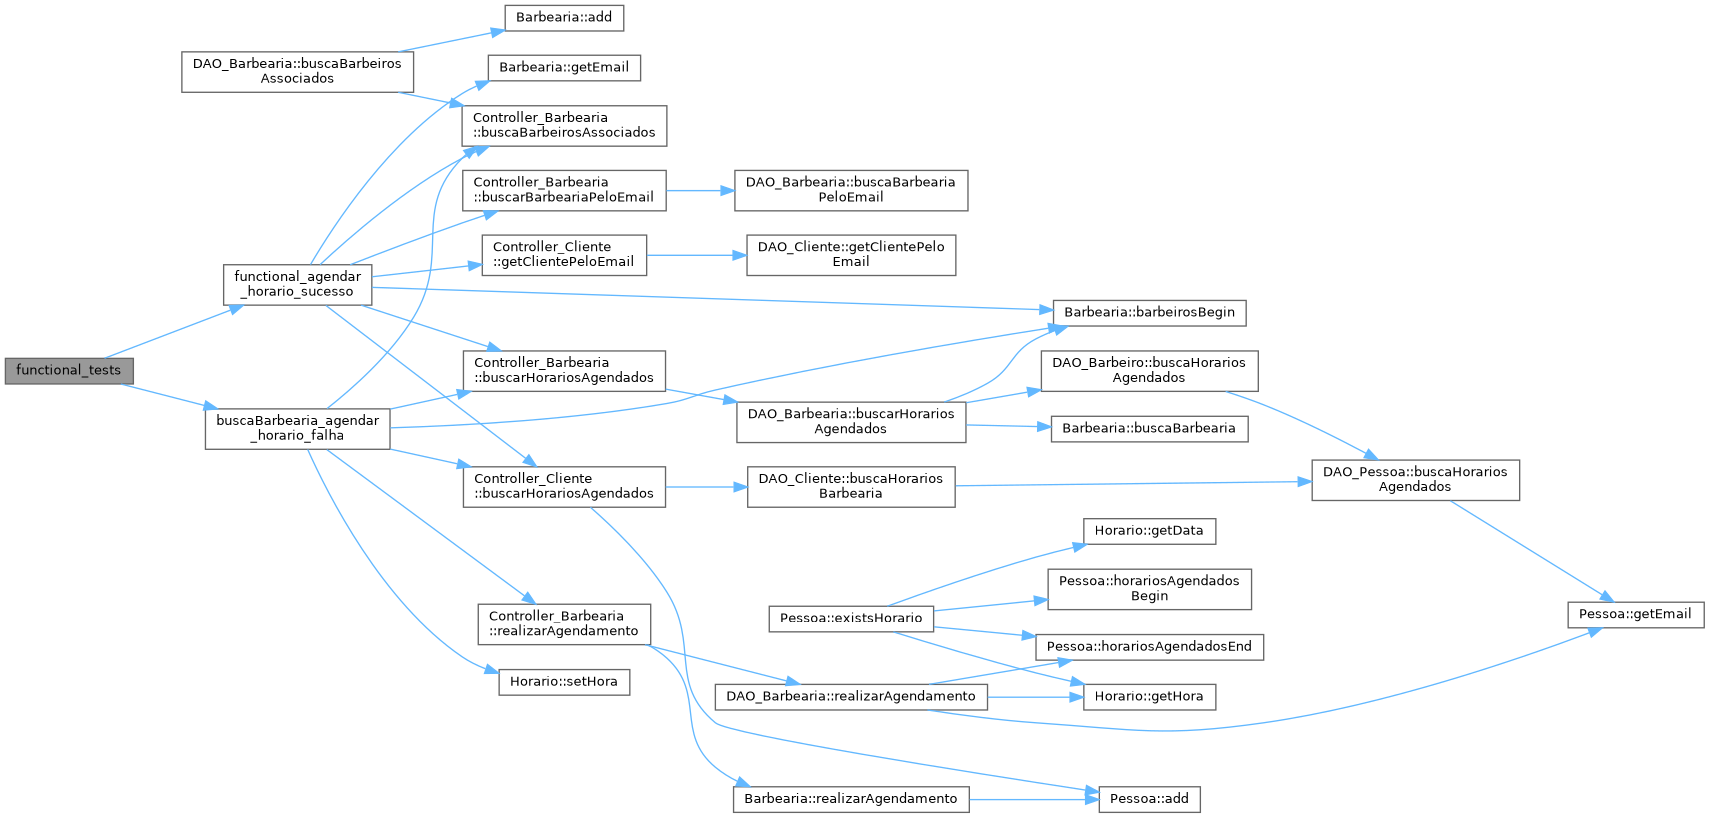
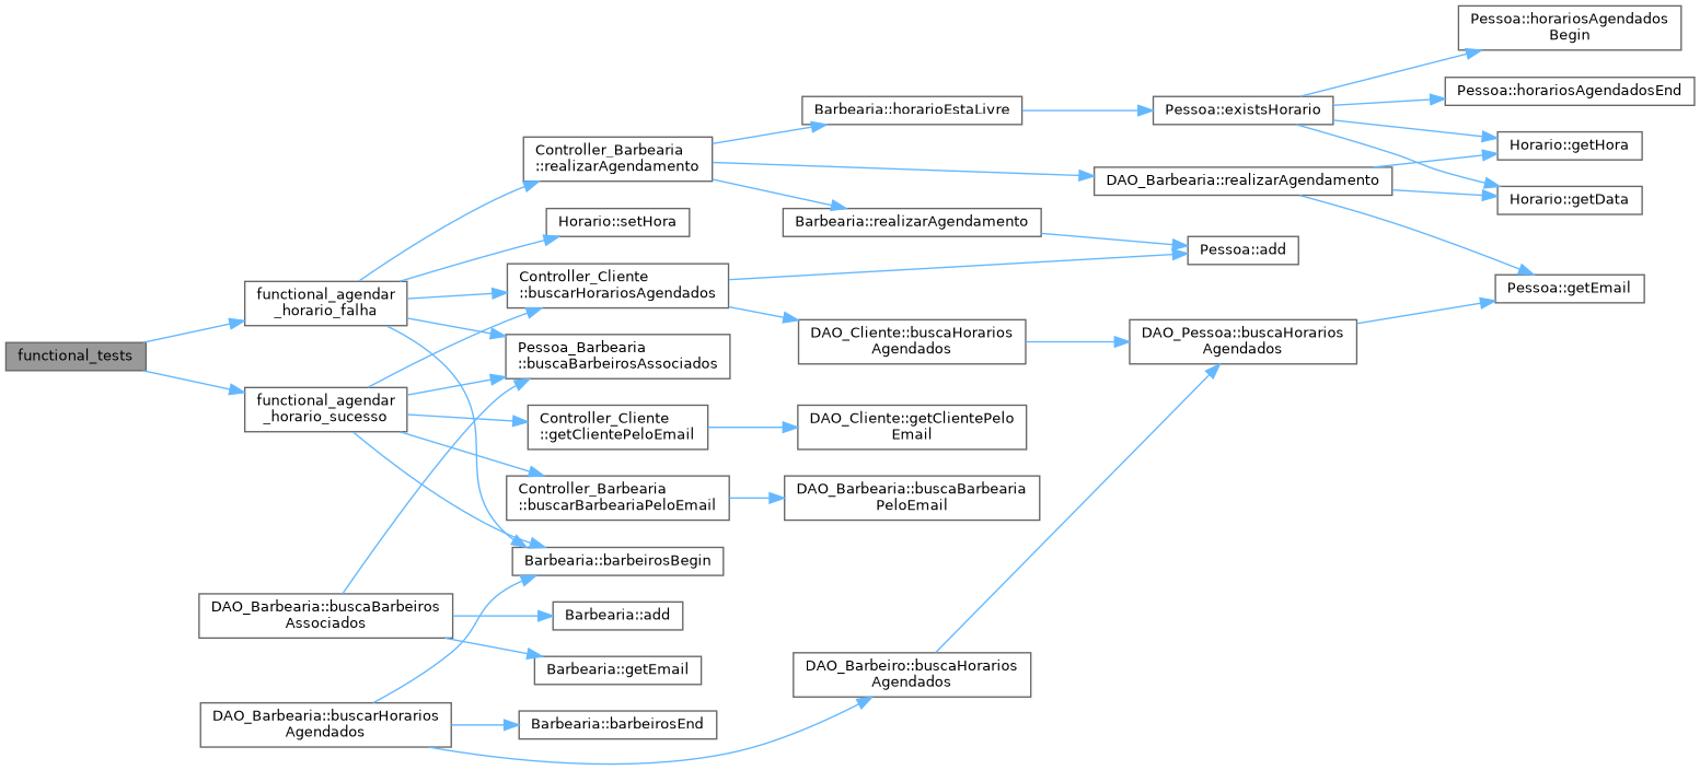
  digraph {
    rankdir=LR
    node [color=grey40 fillcolor=white fontname=Helvetica fontsize=10 shape=box style=filled]
    edge [color=steelblue1 fontname=Helvetica fontsize=10 labelfontname=Helvetica labelfontsize=10 style=solid]
    n1 [color=gray40 fillcolor=grey60 fontcolor=black height=0.2 label=functional_tests width=0.4]
-   n2 [height=0.2 label="buscaBarbearia_agendar\l_horario_falha" width=0.4]
+   n2 [height=0.2 label="functional_agendar\l_horario_falha" width=0.4]
    n3 [height=0.2 label="functional_agendar\l_horario_sucesso" width=0.4]
    n4 [height=0.2 label="Barbearia::barbeirosBegin" width=0.4]
-   n5 [height=0.2 label="Controller_Barbearia\l::buscaBarbeirosAssociados" width=0.4]
-   n6 [height=0.2 label="Controller_Barbearia\l::buscarHorariosAgendados" width=0.4]
+   n5 [height=0.2 label="Pessoa_Barbearia\l::buscaBarbeirosAssociados" width=0.4]
    n7 [height=0.2 label="Controller_Cliente\l::buscarHorariosAgendados" width=0.4]
    n8 [height=0.2 label="Controller_Barbearia\l::realizarAgendamento" width=0.4]
    n9 [height=0.2 label="Horario::setHora" width=0.4]
    n10 [height=0.2 label="Controller_Barbearia\l::buscarBarbeariaPeloEmail" width=0.4]
    n11 [height=0.2 label="Controller_Cliente\l::getClientePeloEmail" width=0.4]
    n12 [height=0.2 label="DAO_Barbearia::buscaBarbearia\lPeloEmail" width=0.4]
    n13 [height=0.2 label="DAO_Barbearia::buscarHorarios\lAgendados" width=0.4]
    n14 [height=0.2 label="Pessoa::add" width=0.4]
-   n15 [height=0.2 label="DAO_Cliente::buscaHorarios\lBarbearia" width=0.4]
+   n15 [height=0.2 label="DAO_Cliente::buscaHorarios\lAgendados" width=0.4]
    n16 [height=0.2 label="DAO_Cliente::getClientePelo\lEmail" width=0.4]
+   n17 [height=0.2 label="Barbearia::horarioEstaLivre" width=0.4]
    n18 [height=0.2 label="DAO_Barbearia::realizarAgendamento" width=0.4]
    n19 [height=0.2 label="Barbearia::realizarAgendamento" width=0.4]
    n20 [height=0.2 label="DAO_Barbearia::buscaBarbeiros\lAssociados" width=0.4]
    n21 [height=0.2 label="Barbearia::add" width=0.4]
    n22 [height=0.2 label="Barbearia::getEmail" width=0.4]
-   n23 [height=0.2 label="Barbearia::buscaBarbearia" width=0.4]
+   n23 [height=0.2 label="Barbearia::barbeirosEnd" width=0.4]
    n24 [height=0.2 label="DAO_Barbeiro::buscaHorarios\lAgendados" width=0.4]
    n25 [height=0.2 label="DAO_Pessoa::buscaHorarios\lAgendados" width=0.4]
    n26 [height=0.2 label="Pessoa::getEmail" width=0.4]
    n27 [height=0.2 label="Pessoa::existsHorario" width=0.4]
    n28 [height=0.2 label="Horario::getData" width=0.4]
    n29 [height=0.2 label="Horario::getHora" width=0.4]
    n30 [height=0.2 label="Pessoa::horariosAgendados\lBegin" width=0.4]
    n31 [height=0.2 label="Pessoa::horariosAgendadosEnd" width=0.4]
    n1 -> n2
    n1 -> n3
    n2 -> n4
    n2 -> n5
-   n2 -> n6
    n2 -> n7
    n2 -> n8
    n2 -> n9
    n3 -> n4
    n3 -> n5
-   n3 -> n6
    n3 -> n7
    n3 -> n10
    n3 -> n11
-   n6 -> n13
    n7 -> n14
    n7 -> n15
+   n8 -> n17
    n8 -> n18
    n8 -> n19
    n10 -> n12
    n11 -> n16
    n13 -> n4
    n13 -> n23
    n13 -> n24
    n15 -> n25
+   n17 -> n27
    n18 -> n26
-   n18 -> n31
+   n18 -> n28
    n18 -> n29
    n19 -> n14
    n20 -> n5
    n20 -> n21
-   n3 -> n22
+   n20 -> n22
    n24 -> n25
    n25 -> n26
    n27 -> n28
    n27 -> n29
    n27 -> n30
    n27 -> n31
  }
